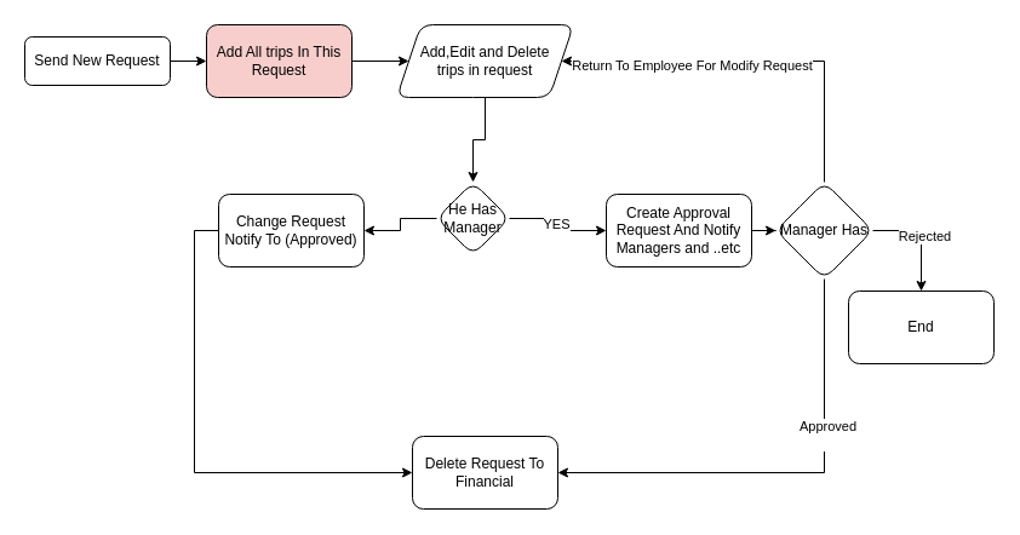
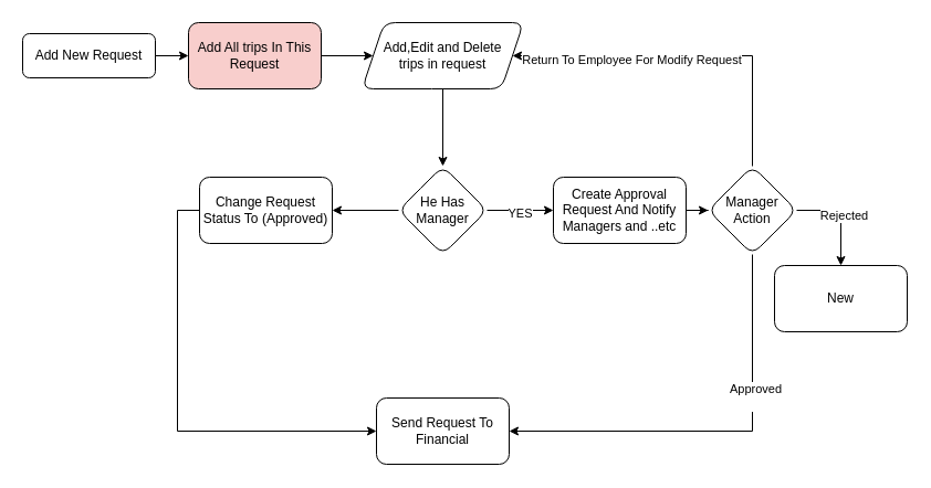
  <mxCell id="0" />
  <mxCell id="1" parent="0" />
  <mxCell id="2" value="" style="edgeStyle=orthogonalEdgeStyle;rounded=0;orthogonalLoop=1;jettySize=auto;html=1;" edge="1" parent="1" source="3" target="5"><mxGeometry relative="1" as="geometry" /></mxCell>
- <mxCell id="3" value="Send New Request" style="rounded=1;whiteSpace=wrap;html=1;fontSize=12;glass=0;strokeWidth=1;shadow=0;" parent="1" vertex="1"><mxGeometry x="20" y="30" width="120" height="40" as="geometry" /></mxCell>
+ <mxCell id="3" value="Add New Request" style="rounded=1;whiteSpace=wrap;html=1;fontSize=12;glass=0;strokeWidth=1;shadow=0;" parent="1" vertex="1"><mxGeometry x="20" y="30" width="120" height="40" as="geometry" /></mxCell>
  <mxCell id="4" value="" style="edgeStyle=orthogonalEdgeStyle;rounded=0;orthogonalLoop=1;jettySize=auto;html=1;" edge="1" parent="1" source="5" target="7"><mxGeometry relative="1" as="geometry" /></mxCell>
  <mxCell id="5" value="Add All trips In This Request" style="whiteSpace=wrap;html=1;rounded=1;glass=0;strokeWidth=1;shadow=0;fillColor=#f8cecc;" vertex="1" parent="1"><mxGeometry x="170" y="20" width="120" height="60" as="geometry" /></mxCell>
  <mxCell id="6" value="" style="edgeStyle=orthogonalEdgeStyle;rounded=0;orthogonalLoop=1;jettySize=auto;html=1;" edge="1" parent="1" source="7" target="11"><mxGeometry relative="1" as="geometry" /></mxCell>
  <mxCell id="7" value="&lt;div&gt;Add,Edit and Delete&lt;br&gt;trips in request&lt;br&gt;&lt;/div&gt;" style="shape=parallelogram;perimeter=parallelogramPerimeter;whiteSpace=wrap;html=1;fixedSize=1;rounded=1;glass=0;strokeWidth=1;shadow=0;" vertex="1" parent="1"><mxGeometry x="327" y="20" width="146" height="60" as="geometry" /></mxCell>
  <mxCell id="8" value="" style="edgeStyle=orthogonalEdgeStyle;rounded=0;orthogonalLoop=1;jettySize=auto;html=1;" edge="1" parent="1" source="11" target="13"><mxGeometry relative="1" as="geometry" /></mxCell>
  <mxCell id="9" value="YES" style="edgeLabel;html=1;align=center;verticalAlign=middle;resizable=0;points=[];" vertex="1" connectable="0" parent="8"><mxGeometry x="-0.027" y="-2" relative="1" as="geometry"><mxPoint as="offset" /></mxGeometry></mxCell>
  <mxCell id="10" value="" style="edgeStyle=orthogonalEdgeStyle;rounded=0;orthogonalLoop=1;jettySize=auto;html=1;" edge="1" parent="1" source="11" target="22"><mxGeometry relative="1" as="geometry" /></mxCell>
- <mxCell id="11" value="He Has Manager" style="rhombus;whiteSpace=wrap;html=1;rounded=1;glass=0;strokeWidth=1;shadow=0;" vertex="1" parent="1"><mxGeometry x="360" y="150" width="60" height="60" as="geometry" /></mxCell>
+ <mxCell id="11" value="He Has Manager" style="rhombus;whiteSpace=wrap;html=1;rounded=1;glass=0;strokeWidth=1;shadow=0;" vertex="1" parent="1"><mxGeometry x="360" y="150" width="80" height="80" as="geometry" /></mxCell>
  <mxCell id="12" value="" style="edgeStyle=orthogonalEdgeStyle;rounded=0;orthogonalLoop=1;jettySize=auto;html=1;" edge="1" parent="1" source="13" target="20"><mxGeometry relative="1" as="geometry" /></mxCell>
  <mxCell id="13" value="Create Approval Request And Notify Managers and ..etc" style="whiteSpace=wrap;html=1;rounded=1;glass=0;strokeWidth=1;shadow=0;" vertex="1" parent="1"><mxGeometry x="500" y="160" width="120" height="60" as="geometry" /></mxCell>
  <mxCell id="14" style="edgeStyle=orthogonalEdgeStyle;rounded=0;orthogonalLoop=1;jettySize=auto;html=1;entryX=1;entryY=0.5;entryDx=0;entryDy=0;exitX=0.5;exitY=1;exitDx=0;exitDy=0;" edge="1" parent="1" source="20" target="23"><mxGeometry relative="1" as="geometry" /></mxCell>
  <mxCell id="15" value="&lt;div&gt;Approved&lt;/div&gt;&lt;div&gt;&lt;br&gt;&lt;/div&gt;" style="edgeLabel;html=1;align=center;verticalAlign=middle;resizable=0;points=[];" vertex="1" connectable="0" parent="14"><mxGeometry x="-0.327" y="2" relative="1" as="geometry"><mxPoint as="offset" /></mxGeometry></mxCell>
  <mxCell id="16" style="edgeStyle=orthogonalEdgeStyle;rounded=0;orthogonalLoop=1;jettySize=auto;html=1;entryX=1;entryY=0.5;entryDx=0;entryDy=0;exitX=0.5;exitY=0;exitDx=0;exitDy=0;" edge="1" parent="1" source="20" target="7"><mxGeometry relative="1" as="geometry"><Array as="points"><mxPoint x="680" y="50" /></Array></mxGeometry></mxCell>
  <mxCell id="17" value="&lt;div&gt;Return To Employee For Modify Request&lt;/div&gt;&lt;div&gt;&lt;br&gt;&lt;/div&gt;" style="edgeLabel;html=1;align=center;verticalAlign=middle;resizable=0;points=[];" vertex="1" connectable="0" parent="16"><mxGeometry x="-0.213" relative="1" as="geometry"><mxPoint x="-85" y="10" as="offset" /></mxGeometry></mxCell>
  <mxCell id="18" value="" style="edgeStyle=orthogonalEdgeStyle;rounded=0;orthogonalLoop=1;jettySize=auto;html=1;exitX=1;exitY=0.5;exitDx=0;exitDy=0;" edge="1" parent="1" source="20" target="24"><mxGeometry relative="1" as="geometry" /></mxCell>
  <mxCell id="19" value="Rejected" style="edgeLabel;html=1;align=center;verticalAlign=middle;resizable=0;points=[];" vertex="1" connectable="0" parent="18"><mxGeometry x="-0.029" y="2" relative="1" as="geometry"><mxPoint as="offset" /></mxGeometry></mxCell>
- <mxCell id="20" value="Manager Has" style="rhombus;whiteSpace=wrap;html=1;rounded=1;glass=0;strokeWidth=1;shadow=0;" vertex="1" parent="1"><mxGeometry x="640" y="150" width="80" height="80" as="geometry" /></mxCell>
+ <mxCell id="20" value="Manager Action" style="rhombus;whiteSpace=wrap;html=1;rounded=1;glass=0;strokeWidth=1;shadow=0;" vertex="1" parent="1"><mxGeometry x="640" y="150" width="80" height="80" as="geometry" /></mxCell>
  <mxCell id="21" value="" style="edgeStyle=orthogonalEdgeStyle;rounded=0;orthogonalLoop=1;jettySize=auto;html=1;exitX=0;exitY=0.5;exitDx=0;exitDy=0;entryX=0;entryY=0.5;entryDx=0;entryDy=0;" edge="1" parent="1" source="22" target="23"><mxGeometry relative="1" as="geometry" /></mxCell>
- <mxCell id="22" value="Change Request Notify To (Approved) " style="whiteSpace=wrap;html=1;rounded=1;glass=0;strokeWidth=1;shadow=0;" vertex="1" parent="1"><mxGeometry x="180" y="160" width="120" height="60" as="geometry" /></mxCell>
- <mxCell id="23" value="Delete Request To Financial" style="whiteSpace=wrap;html=1;rounded=1;glass=0;strokeWidth=1;shadow=0;" vertex="1" parent="1"><mxGeometry x="340" y="360" width="120" height="60" as="geometry" /></mxCell>
- <mxCell id="24" value="End " style="whiteSpace=wrap;html=1;rounded=1;glass=0;strokeWidth=1;shadow=0;" vertex="1" parent="1"><mxGeometry x="700" y="240" width="120" height="60" as="geometry" /></mxCell>
+ <mxCell id="22" value="Change Request Status To (Approved) " style="whiteSpace=wrap;html=1;rounded=1;glass=0;strokeWidth=1;shadow=0;" vertex="1" parent="1"><mxGeometry x="180" y="160" width="120" height="60" as="geometry" /></mxCell>
+ <mxCell id="23" value="Send Request To Financial" style="whiteSpace=wrap;html=1;rounded=1;glass=0;strokeWidth=1;shadow=0;" vertex="1" parent="1"><mxGeometry x="340" y="360" width="120" height="60" as="geometry" /></mxCell>
+ <mxCell id="24" value="New " style="whiteSpace=wrap;html=1;rounded=1;glass=0;strokeWidth=1;shadow=0;" vertex="1" parent="1"><mxGeometry x="700" y="240" width="120" height="60" as="geometry" /></mxCell>
